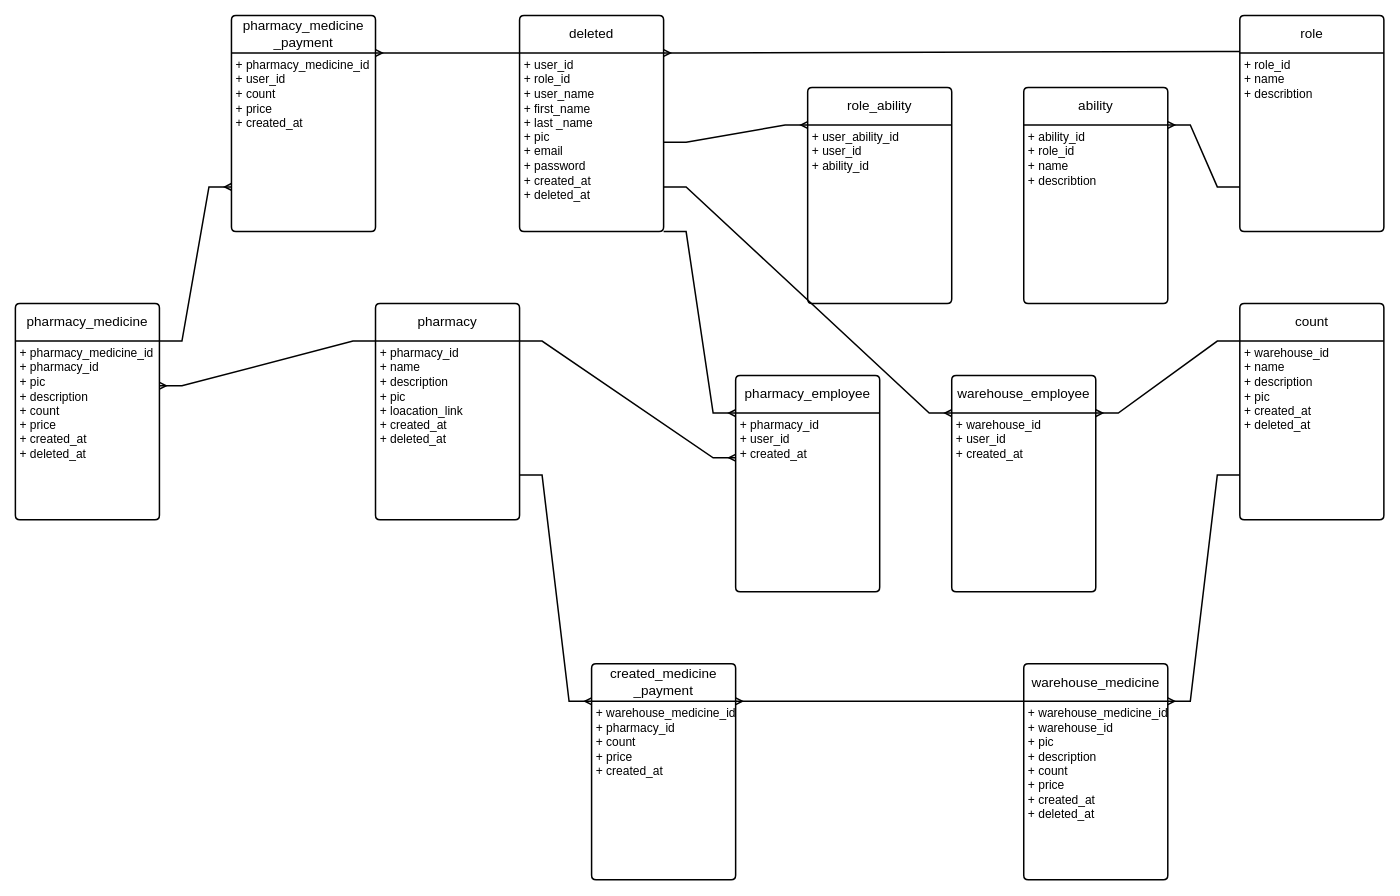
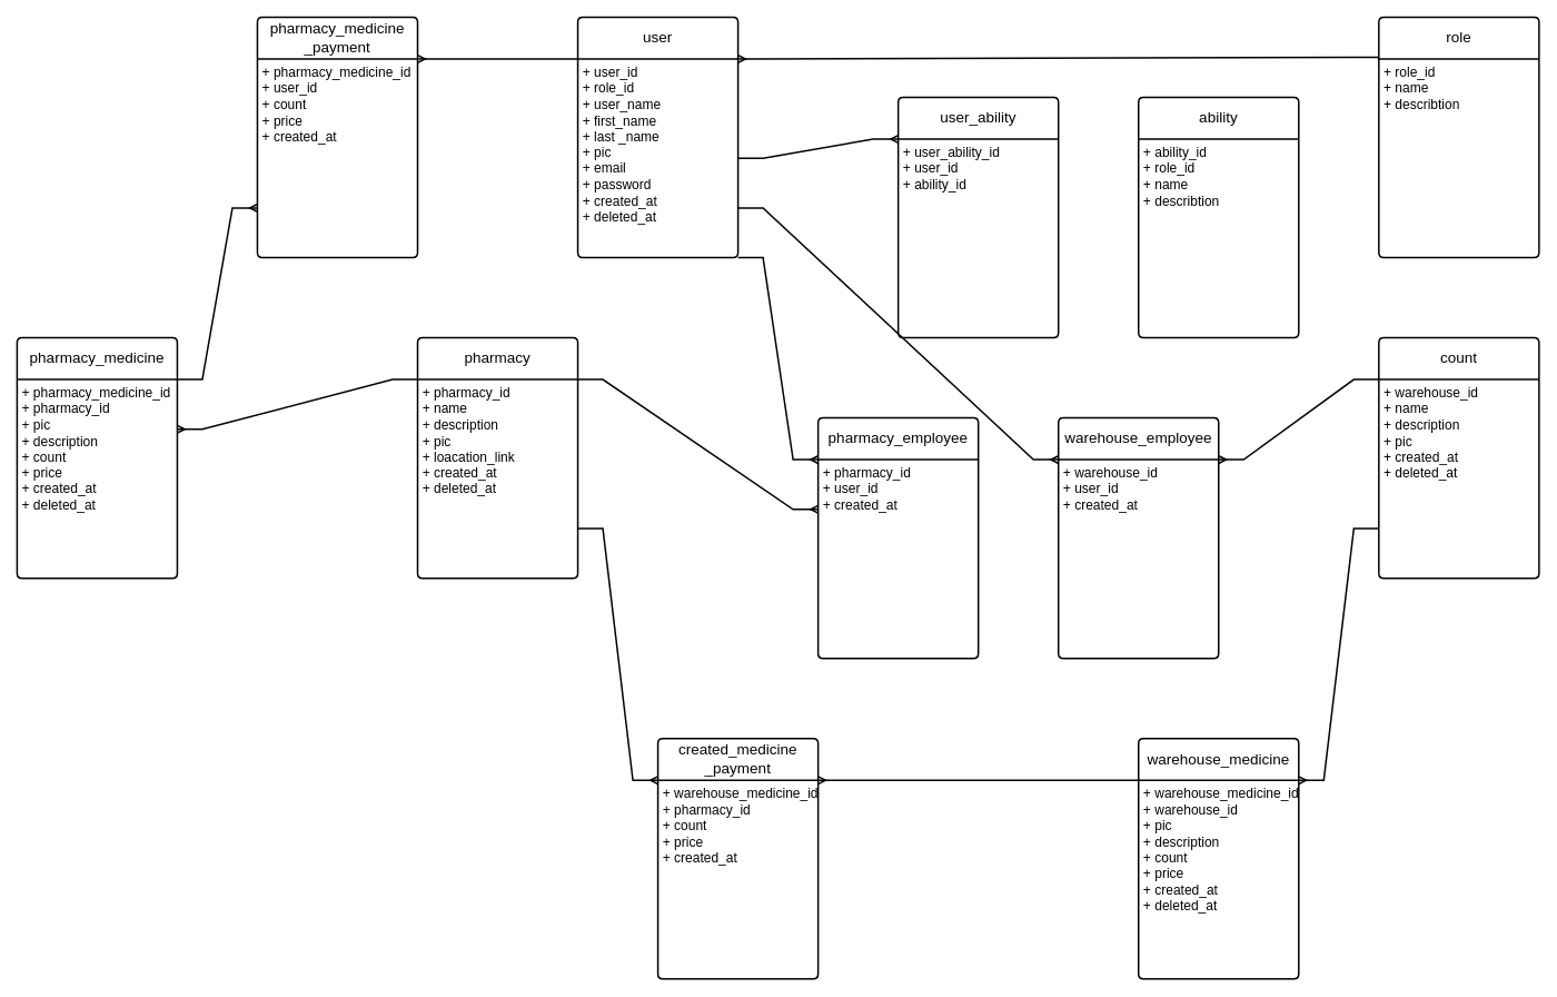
  <mxCell id="0" />
  <mxCell id="1" parent="0" />
- <mxCell id="2" value="&lt;font style=&quot;font-size: 18px;&quot;&gt;deleted&lt;/font&gt;" style="swimlane;childLayout=stackLayout;horizontal=1;startSize=50;horizontalStack=0;rounded=1;fontSize=14;fontStyle=0;strokeWidth=2;resizeParent=0;resizeLast=1;shadow=0;dashed=0;align=center;arcSize=4;whiteSpace=wrap;html=1;" parent="1" vertex="1"><mxGeometry x="692" y="20" width="192" height="288" as="geometry"><mxRectangle x="96" y="96" width="72" height="50" as="alternateBounds" /></mxGeometry></mxCell>
+ <mxCell id="2" value="&lt;font style=&quot;font-size: 18px;&quot;&gt;user&lt;/font&gt;" style="swimlane;childLayout=stackLayout;horizontal=1;startSize=50;horizontalStack=0;rounded=1;fontSize=14;fontStyle=0;strokeWidth=2;resizeParent=0;resizeLast=1;shadow=0;dashed=0;align=center;arcSize=4;whiteSpace=wrap;html=1;" parent="1" vertex="1"><mxGeometry x="692" y="20" width="192" height="288" as="geometry"><mxRectangle x="96" y="96" width="72" height="50" as="alternateBounds" /></mxGeometry></mxCell>
  <mxCell id="3" value="&lt;font style=&quot;font-size: 16px;&quot;&gt;+ user_id&lt;br&gt;+ role_id&lt;br&gt;+ user_name&lt;br&gt;+ first_name&lt;br&gt;+ last _name&lt;br&gt;+ pic&lt;br&gt;+ email&lt;br&gt;+ password&lt;br&gt;+ created_at&lt;br&gt;+ deleted_at&lt;/font&gt;" style="align=left;strokeColor=none;fillColor=none;spacingLeft=4;fontSize=12;verticalAlign=top;resizable=0;rotatable=0;part=1;html=1;" parent="2" vertex="1"><mxGeometry y="50" width="192" height="238" as="geometry" /></mxCell>
  <mxCell id="4" value="&lt;font style=&quot;font-size: 18px;&quot;&gt;role&lt;/font&gt;" style="swimlane;childLayout=stackLayout;horizontal=1;startSize=50;horizontalStack=0;rounded=1;fontSize=14;fontStyle=0;strokeWidth=2;resizeParent=0;resizeLast=1;shadow=0;dashed=0;align=center;arcSize=4;whiteSpace=wrap;html=1;" parent="1" vertex="1"><mxGeometry x="1652" y="20" width="192" height="288" as="geometry" /></mxCell>
  <mxCell id="5" value="&lt;font style=&quot;font-size: 16px;&quot;&gt;+ role_id&lt;br&gt;+ name&lt;br&gt;+ describtion&lt;br&gt;&lt;br&gt;&lt;/font&gt;" style="align=left;strokeColor=none;fillColor=none;spacingLeft=4;fontSize=12;verticalAlign=top;resizable=0;rotatable=0;part=1;html=1;" parent="4" vertex="1"><mxGeometry y="50" width="192" height="238" as="geometry" /></mxCell>
  <mxCell id="6" value="" style="edgeStyle=entityRelationEdgeStyle;fontSize=12;html=1;endArrow=ERmany;rounded=0;exitX=0;exitY=0.167;exitDx=0;exitDy=0;exitPerimeter=0;entryX=1;entryY=0;entryDx=0;entryDy=0;strokeWidth=2;" parent="1" source="4" target="3" edge="1"><mxGeometry width="100" height="100" relative="1" as="geometry"><mxPoint x="1364" y="288" as="sourcePoint" /><mxPoint x="1464" y="188" as="targetPoint" /></mxGeometry></mxCell>
  <mxCell id="7" value="&lt;span style=&quot;font-size: 18px;&quot;&gt;ability&lt;/span&gt;" style="swimlane;childLayout=stackLayout;horizontal=1;startSize=50;horizontalStack=0;rounded=1;fontSize=14;fontStyle=0;strokeWidth=2;resizeParent=0;resizeLast=1;shadow=0;dashed=0;align=center;arcSize=4;whiteSpace=wrap;html=1;" parent="1" vertex="1"><mxGeometry x="1364" y="116" width="192" height="288" as="geometry" /></mxCell>
  <mxCell id="8" value="&lt;font style=&quot;font-size: 16px;&quot;&gt;+ ability_id&lt;br&gt;+ role_id&lt;br&gt;+ name&lt;br&gt;+ describtion&lt;br&gt;&lt;br&gt;&lt;/font&gt;" style="align=left;strokeColor=none;fillColor=none;spacingLeft=4;fontSize=12;verticalAlign=top;resizable=0;rotatable=0;part=1;html=1;" parent="7" vertex="1"><mxGeometry y="50" width="192" height="238" as="geometry" /></mxCell>
- <mxCell id="9" value="&lt;span style=&quot;font-size: 18px;&quot;&gt;role_ability&lt;/span&gt;" style="swimlane;childLayout=stackLayout;horizontal=1;startSize=50;horizontalStack=0;rounded=1;fontSize=14;fontStyle=0;strokeWidth=2;resizeParent=0;resizeLast=1;shadow=0;dashed=0;align=center;arcSize=4;whiteSpace=wrap;html=1;" parent="1" vertex="1"><mxGeometry x="1076" y="116" width="192" height="288" as="geometry" /></mxCell>
+ <mxCell id="9" value="&lt;span style=&quot;font-size: 18px;&quot;&gt;user_ability&lt;/span&gt;" style="swimlane;childLayout=stackLayout;horizontal=1;startSize=50;horizontalStack=0;rounded=1;fontSize=14;fontStyle=0;strokeWidth=2;resizeParent=0;resizeLast=1;shadow=0;dashed=0;align=center;arcSize=4;whiteSpace=wrap;html=1;" parent="1" vertex="1"><mxGeometry x="1076" y="116" width="192" height="288" as="geometry" /></mxCell>
  <mxCell id="10" value="&lt;font style=&quot;font-size: 16px;&quot;&gt;+ user_ability_id&lt;br&gt;+ user_id&lt;br&gt;+ ability_id&lt;br&gt;&lt;/font&gt;" style="align=left;strokeColor=none;fillColor=none;spacingLeft=4;fontSize=12;verticalAlign=top;resizable=0;rotatable=0;part=1;html=1;" parent="9" vertex="1"><mxGeometry y="50" width="192" height="238" as="geometry" /></mxCell>
- <mxCell id="11" value="" style="edgeStyle=entityRelationEdgeStyle;fontSize=12;html=1;endArrow=ERmany;rounded=0;exitX=0;exitY=0.75;exitDx=0;exitDy=0;strokeWidth=2;entryX=1;entryY=0;entryDx=0;entryDy=0;" parent="1" source="5" target="8" edge="1"><mxGeometry width="100" height="100" relative="1" as="geometry"><mxPoint x="1730" y="320.5" as="sourcePoint" /><mxPoint x="1388" y="332" as="targetPoint" /></mxGeometry></mxCell>
  <mxCell id="12" value="" style="edgeStyle=entityRelationEdgeStyle;fontSize=12;html=1;endArrow=ERmany;rounded=0;exitX=1;exitY=0.5;exitDx=0;exitDy=0;entryX=0;entryY=0;entryDx=0;entryDy=0;strokeWidth=2;" parent="1" source="3" target="10" edge="1"><mxGeometry width="100" height="100" relative="1" as="geometry"><mxPoint x="716" y="273" as="sourcePoint" /><mxPoint x="812" y="382" as="targetPoint" /></mxGeometry></mxCell>
  <mxCell id="13" value="&lt;span style=&quot;font-size: 18px;&quot;&gt;pharmacy&lt;/span&gt;" style="swimlane;childLayout=stackLayout;horizontal=1;startSize=50;horizontalStack=0;rounded=1;fontSize=14;fontStyle=0;strokeWidth=2;resizeParent=0;resizeLast=1;shadow=0;dashed=0;align=center;arcSize=4;whiteSpace=wrap;html=1;" parent="1" vertex="1"><mxGeometry x="500" y="404" width="192" height="288" as="geometry" /></mxCell>
  <mxCell id="14" value="&lt;font style=&quot;font-size: 16px;&quot;&gt;+ pharmacy_id&lt;br&gt;+ name&lt;br&gt;+ description&amp;nbsp;&lt;br&gt;+ pic&lt;br&gt;+ loacation_link&lt;br&gt;+ created_at&lt;br&gt;+ deleted_at&lt;br&gt;&lt;/font&gt;" style="align=left;strokeColor=none;fillColor=none;spacingLeft=4;fontSize=12;verticalAlign=top;resizable=0;rotatable=0;part=1;html=1;" parent="13" vertex="1"><mxGeometry y="50" width="192" height="238" as="geometry" /></mxCell>
  <mxCell id="15" value="&lt;span style=&quot;font-size: 18px;&quot;&gt;pharmacy_employee&lt;/span&gt;" style="swimlane;childLayout=stackLayout;horizontal=1;startSize=50;horizontalStack=0;rounded=1;fontSize=14;fontStyle=0;strokeWidth=2;resizeParent=0;resizeLast=1;shadow=0;dashed=0;align=center;arcSize=4;whiteSpace=wrap;html=1;" parent="1" vertex="1"><mxGeometry y="500" width="192" height="288" as="geometry" x="980" /></mxCell>
  <mxCell id="16" value="&lt;font style=&quot;font-size: 16px;&quot;&gt;+ pharmacy_id&lt;br&gt;+ user_id&lt;br&gt;+ created_at&lt;br&gt;&lt;/font&gt;" style="align=left;strokeColor=none;fillColor=none;spacingLeft=4;fontSize=12;verticalAlign=top;resizable=0;rotatable=0;part=1;html=1;" parent="15" vertex="1"><mxGeometry y="50" width="192" height="238" as="geometry" /></mxCell>
  <mxCell id="17" value="" style="edgeStyle=entityRelationEdgeStyle;fontSize=12;html=1;endArrow=ERmany;rounded=0;exitX=1;exitY=0;exitDx=0;exitDy=0;entryX=0;entryY=0.25;entryDx=0;entryDy=0;strokeWidth=2;" parent="1" source="14" target="16" edge="1"><mxGeometry width="100" height="100" relative="1" as="geometry"><mxPoint x="764" y="372" as="sourcePoint" /><mxPoint x="956" y="577" as="targetPoint" /></mxGeometry></mxCell>
  <mxCell id="18" value="&lt;span style=&quot;font-size: 18px;&quot;&gt;count&lt;/span&gt;" style="swimlane;childLayout=stackLayout;horizontal=1;startSize=50;horizontalStack=0;rounded=1;fontSize=14;fontStyle=0;strokeWidth=2;resizeParent=0;resizeLast=1;shadow=0;dashed=0;align=center;arcSize=4;whiteSpace=wrap;html=1;" parent="1" vertex="1"><mxGeometry x="1652" y="404" width="192" height="288" as="geometry" /></mxCell>
  <mxCell id="19" value="&lt;font style=&quot;font-size: 16px;&quot;&gt;+ warehouse_id&lt;br&gt;+ name&lt;br&gt;+ description&amp;nbsp;&lt;br&gt;+ pic&lt;br&gt;+ created_at&lt;br&gt;+ deleted_at&lt;br&gt;&lt;/font&gt;" style="align=left;strokeColor=none;fillColor=none;spacingLeft=4;fontSize=12;verticalAlign=top;resizable=0;rotatable=0;part=1;html=1;" parent="18" vertex="1"><mxGeometry y="50" width="192" height="238" as="geometry" /></mxCell>
  <mxCell id="20" value="&lt;span style=&quot;font-size: 18px;&quot;&gt;warehouse_employee&lt;/span&gt;" style="swimlane;childLayout=stackLayout;horizontal=1;startSize=50;horizontalStack=0;rounded=1;fontSize=14;fontStyle=0;strokeWidth=2;resizeParent=0;resizeLast=1;shadow=0;dashed=0;align=center;arcSize=4;whiteSpace=wrap;html=1;" parent="1" vertex="1"><mxGeometry x="1268" y="500" width="192" height="288" as="geometry" /></mxCell>
  <mxCell id="21" value="&lt;font style=&quot;font-size: 16px;&quot;&gt;+ warehouse_id&lt;br&gt;+ user_id&lt;br&gt;+ created_at&lt;br&gt;&lt;/font&gt;" style="align=left;strokeColor=none;fillColor=none;spacingLeft=4;fontSize=12;verticalAlign=top;resizable=0;rotatable=0;part=1;html=1;" parent="20" vertex="1"><mxGeometry y="50" width="192" height="238" as="geometry" /></mxCell>
  <mxCell id="22" value="" style="edgeStyle=entityRelationEdgeStyle;fontSize=12;html=1;endArrow=ERmany;rounded=0;exitX=1;exitY=0.75;exitDx=0;exitDy=0;entryX=0;entryY=0;entryDx=0;entryDy=0;strokeWidth=2;" parent="1" source="3" target="21" edge="1"><mxGeometry width="100" height="100" relative="1" as="geometry"><mxPoint x="1100" y="538" as="sourcePoint" /><mxPoint x="1004" y="574" as="targetPoint" /></mxGeometry></mxCell>
  <mxCell id="23" value="" style="edgeStyle=entityRelationEdgeStyle;fontSize=12;html=1;endArrow=ERmany;rounded=0;exitX=0;exitY=0;exitDx=0;exitDy=0;entryX=1;entryY=0;entryDx=0;entryDy=0;strokeWidth=2;" parent="1" source="19" target="21" edge="1"><mxGeometry width="100" height="100" relative="1" as="geometry"><mxPoint x="1124" y="562" as="sourcePoint" /><mxPoint x="1028" y="598" as="targetPoint" /></mxGeometry></mxCell>
  <mxCell id="24" value="" style="edgeStyle=entityRelationEdgeStyle;fontSize=12;html=1;endArrow=ERmany;rounded=0;exitX=0;exitY=0.75;exitDx=0;exitDy=0;entryX=1;entryY=0;entryDx=0;entryDy=0;strokeWidth=2;" parent="1" source="19" target="26" edge="1"><mxGeometry width="100" height="100" relative="1" as="geometry"><mxPoint x="1556" y="729" as="sourcePoint" /><mxPoint x="1208" y="1172" as="targetPoint" /></mxGeometry></mxCell>
  <mxCell id="25" value="&lt;span style=&quot;font-size: 18px;&quot;&gt;warehouse_medicine&lt;/span&gt;" style="swimlane;childLayout=stackLayout;horizontal=1;startSize=50;horizontalStack=0;rounded=1;fontSize=14;fontStyle=0;strokeWidth=2;resizeParent=0;resizeLast=1;shadow=0;dashed=0;align=center;arcSize=4;whiteSpace=wrap;html=1;" parent="1" vertex="1"><mxGeometry x="1364" y="884" width="192" height="288" as="geometry" /></mxCell>
  <mxCell id="26" value="&lt;font style=&quot;font-size: 16px;&quot;&gt;+ warehouse_medicine_id&amp;nbsp;&lt;br&gt;+ warehouse_id&lt;br&gt;+ pic&lt;br&gt;+ description&lt;br&gt;+ count&lt;br&gt;+ price&lt;br&gt;+ created_at&lt;br&gt;+ deleted_at&lt;br&gt;&lt;/font&gt;" style="align=left;strokeColor=none;fillColor=none;spacingLeft=4;fontSize=12;verticalAlign=top;resizable=0;rotatable=0;part=1;html=1;" parent="25" vertex="1"><mxGeometry y="50" width="192" height="238" as="geometry" /></mxCell>
  <mxCell id="27" value="&lt;span style=&quot;font-size: 18px;&quot;&gt;pharmacy_medicine&lt;/span&gt;" style="swimlane;childLayout=stackLayout;horizontal=1;startSize=50;horizontalStack=0;rounded=1;fontSize=14;fontStyle=0;strokeWidth=2;resizeParent=0;resizeLast=1;shadow=0;dashed=0;align=center;arcSize=4;whiteSpace=wrap;html=1;" parent="1" vertex="1"><mxGeometry x="20" y="404" width="192" height="288" as="geometry" /></mxCell>
  <mxCell id="28" value="&lt;font style=&quot;font-size: 16px;&quot;&gt;+ pharmacy_medicine_id&amp;nbsp;&lt;br&gt;+ pharmacy_id&lt;br&gt;+ pic&lt;br&gt;+ description&lt;br&gt;+ count&lt;br&gt;+ price&lt;br&gt;+ created_at&lt;br&gt;+ deleted_at&lt;br&gt;&lt;/font&gt;" style="align=left;strokeColor=none;fillColor=none;spacingLeft=4;fontSize=12;verticalAlign=top;resizable=0;rotatable=0;part=1;html=1;" parent="27" vertex="1"><mxGeometry y="50" width="192" height="238" as="geometry" /></mxCell>
  <mxCell id="29" value="" style="edgeStyle=entityRelationEdgeStyle;fontSize=12;html=1;endArrow=ERmany;rounded=0;exitX=0;exitY=0;exitDx=0;exitDy=0;entryX=1;entryY=0.25;entryDx=0;entryDy=0;strokeWidth=2;" parent="1" source="14" target="28" edge="1"><mxGeometry width="100" height="100" relative="1" as="geometry"><mxPoint x="698" y="740" as="sourcePoint" /><mxPoint x="602" y="1041" as="targetPoint" /></mxGeometry></mxCell>
  <mxCell id="30" value="&lt;font style=&quot;font-size: 18px;&quot;&gt;created_medicine&lt;br&gt;_payment&lt;br&gt;&lt;/font&gt;" style="swimlane;childLayout=stackLayout;horizontal=1;startSize=50;horizontalStack=0;rounded=1;fontSize=14;fontStyle=0;strokeWidth=2;resizeParent=0;resizeLast=1;shadow=0;dashed=0;align=center;arcSize=4;whiteSpace=wrap;html=1;" parent="1" vertex="1"><mxGeometry x="788" y="884" width="192" height="288" as="geometry" /></mxCell>
  <mxCell id="31" value="&lt;font style=&quot;font-size: 16px;&quot;&gt;+ warehouse_medicine_id&amp;nbsp;&lt;br&gt;+ pharmacy_id&lt;br&gt;+ count&lt;br&gt;+ price&amp;nbsp;&lt;br&gt;+ created_at&lt;br&gt;&lt;/font&gt;" style="align=left;strokeColor=none;fillColor=none;spacingLeft=4;fontSize=12;verticalAlign=top;resizable=0;rotatable=0;part=1;html=1;" parent="30" vertex="1"><mxGeometry y="50" width="192" height="238" as="geometry" /></mxCell>
  <mxCell id="32" value="" style="edgeStyle=entityRelationEdgeStyle;fontSize=12;html=1;endArrow=ERmany;rounded=0;exitX=1;exitY=0.75;exitDx=0;exitDy=0;entryX=0;entryY=0;entryDx=0;entryDy=0;strokeWidth=2;" parent="1" source="14" target="31" edge="1"><mxGeometry width="100" height="100" relative="1" as="geometry"><mxPoint x="524" y="657" as="sourcePoint" /><mxPoint x="332" y="958" as="targetPoint" /></mxGeometry></mxCell>
  <mxCell id="33" value="" style="edgeStyle=entityRelationEdgeStyle;fontSize=12;html=1;endArrow=ERmany;rounded=0;entryX=1;entryY=0;entryDx=0;entryDy=0;strokeWidth=2;exitX=0;exitY=0;exitDx=0;exitDy=0;" parent="1" source="26" target="31" edge="1"><mxGeometry width="100" height="100" relative="1" as="geometry"><mxPoint x="1268" y="932" as="sourcePoint" /><mxPoint x="812" y="958" as="targetPoint" /></mxGeometry></mxCell>
  <mxCell id="34" value="&lt;font style=&quot;font-size: 18px;&quot;&gt;pharmacy_medicine&lt;br&gt;_payment&lt;br&gt;&lt;/font&gt;" style="swimlane;childLayout=stackLayout;horizontal=1;startSize=50;horizontalStack=0;rounded=1;fontSize=14;fontStyle=0;strokeWidth=2;resizeParent=0;resizeLast=1;shadow=0;dashed=0;align=center;arcSize=4;whiteSpace=wrap;html=1;" parent="1" vertex="1"><mxGeometry x="308" y="20" width="192" height="288" as="geometry" /></mxCell>
  <mxCell id="35" value="&lt;font style=&quot;font-size: 16px;&quot;&gt;+ pharmacy_medicine_id&amp;nbsp;&lt;br&gt;+ user_id&lt;br&gt;+ count&lt;br&gt;+ price&amp;nbsp;&lt;br&gt;+ created_at&lt;br&gt;&lt;/font&gt;" style="align=left;strokeColor=none;fillColor=none;spacingLeft=4;fontSize=12;verticalAlign=top;resizable=0;rotatable=0;part=1;html=1;" parent="34" vertex="1"><mxGeometry y="50" width="192" height="238" as="geometry" /></mxCell>
  <mxCell id="36" value="" style="edgeStyle=entityRelationEdgeStyle;fontSize=12;html=1;endArrow=ERmany;rounded=0;exitX=1;exitY=0;exitDx=0;exitDy=0;entryX=0;entryY=0.75;entryDx=0;entryDy=0;strokeWidth=2;" parent="1" source="28" target="35" edge="1"><mxGeometry width="100" height="100" relative="1" as="geometry"><mxPoint x="525" y="188" as="sourcePoint" /><mxPoint x="333" y="489" as="targetPoint" /></mxGeometry></mxCell>
  <mxCell id="37" value="" style="edgeStyle=entityRelationEdgeStyle;fontSize=12;html=1;endArrow=ERmany;rounded=0;exitX=0;exitY=0;exitDx=0;exitDy=0;entryX=1;entryY=0;entryDx=0;entryDy=0;strokeWidth=2;" parent="1" source="3" target="35" edge="1"><mxGeometry width="100" height="100" relative="1" as="geometry"><mxPoint x="602" y="201" as="sourcePoint" /><mxPoint x="410" y="-4" as="targetPoint" /></mxGeometry></mxCell>
  <mxCell id="38" value="" style="edgeStyle=entityRelationEdgeStyle;fontSize=12;html=1;endArrow=ERmany;rounded=0;exitX=1;exitY=1;exitDx=0;exitDy=0;entryX=0;entryY=0;entryDx=0;entryDy=0;strokeWidth=2;" parent="1" source="3" target="16" edge="1"><mxGeometry width="100" height="100" relative="1" as="geometry"><mxPoint x="908" y="273" as="sourcePoint" /><mxPoint x="1388" y="574" as="targetPoint" /></mxGeometry></mxCell>
